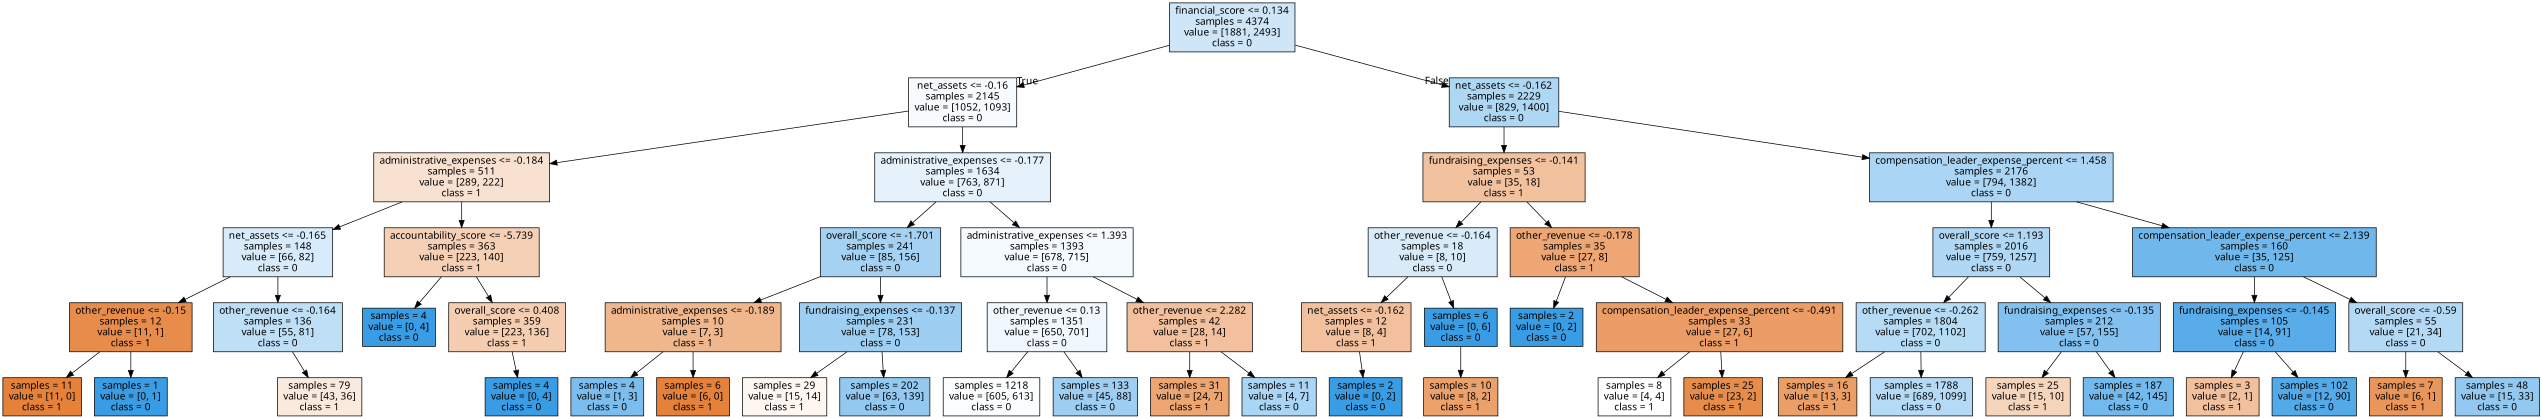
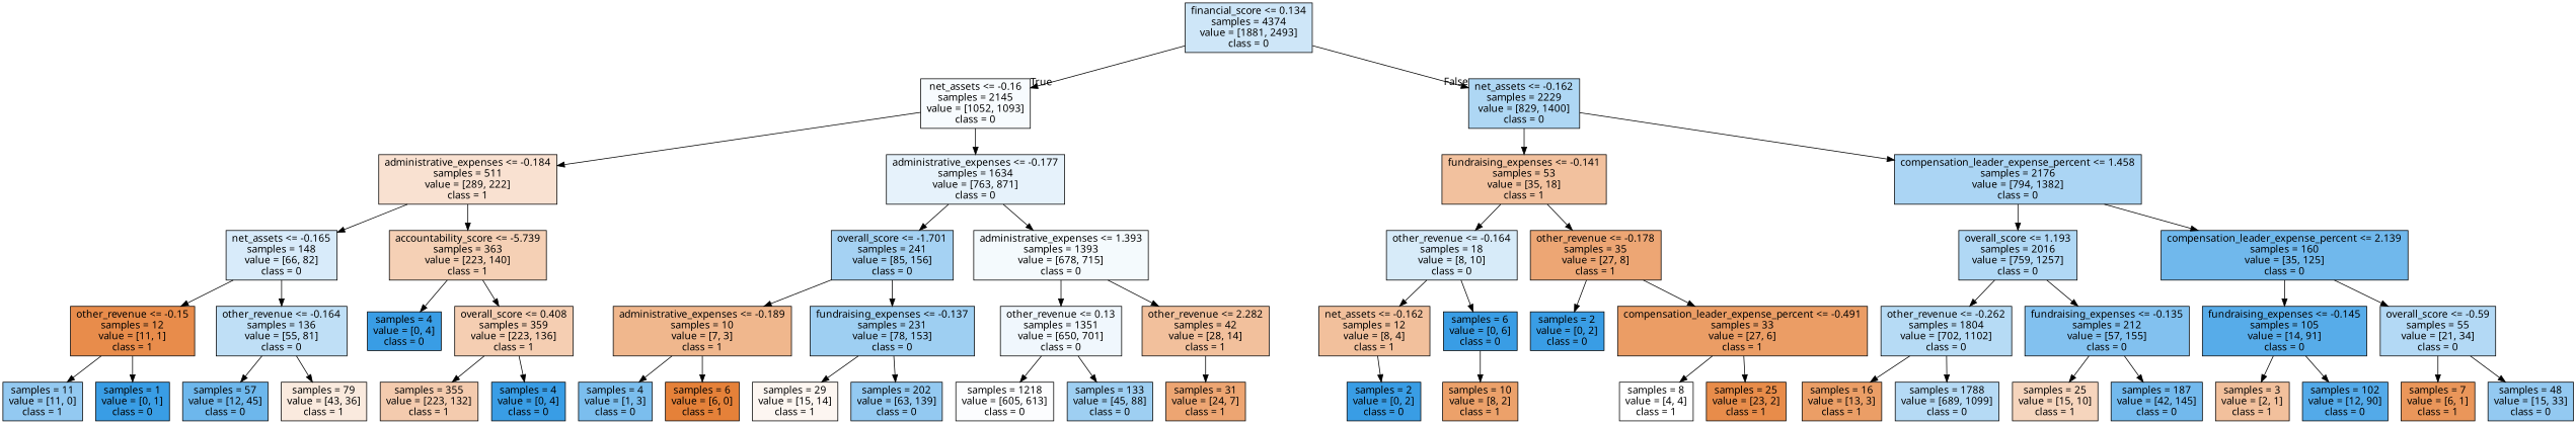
  digraph {
    fontname="Noto Sans"
    node [color=black fillcolor="#399de5ff" fontname="Noto Sans" shape=box style=filled]
    edge [fontname="Noto Sans"]
    n1 [fillcolor="#399de53f" label="financial_score <= 0.134\nsamples = 4374\nvalue = [1881, 2493]\nclass = 0"]
    n2 [fillcolor="#399de50a" label="net_assets <= -0.16\nsamples = 2145\nvalue = [1052, 1093]\nclass = 0"]
    n3 [fillcolor="#399de568" label="net_assets <= -0.162\nsamples = 2229\nvalue = [829, 1400]\nclass = 0"]
    n4 [fillcolor="#e581393b" label="administrative_expenses <= -0.184\nsamples = 511\nvalue = [289, 222]\nclass = 1"]
    n5 [fillcolor="#399de520" label="administrative_expenses <= -0.177\nsamples = 1634\nvalue = [763, 871]\nclass = 0"]
    n6 [fillcolor="#e581397c" label="fundraising_expenses <= -0.141\nsamples = 53\nvalue = [35, 18]\nclass = 1"]
    n7 [fillcolor="#399de56c" label="compensation_leader_expense_percent <= 1.458\nsamples = 2176\nvalue = [794, 1382]\nclass = 0"]
    n8 [fillcolor="#399de532" label="net_assets <= -0.165\nsamples = 148\nvalue = [66, 82]\nclass = 0"]
    n9 [fillcolor="#e581395f" label="accountability_score <= -5.739\nsamples = 363\nvalue = [223, 140]\nclass = 1"]
    n10 [fillcolor="#399de574" label="overall_score <= -1.701\nsamples = 241\nvalue = [85, 156]\nclass = 0"]
    n11 [fillcolor="#399de50d" label="administrative_expenses <= 1.393\nsamples = 1393\nvalue = [678, 715]\nclass = 0"]
    n12 [fillcolor="#e58139e8" label="other_revenue <= -0.15\nsamples = 12\nvalue = [11, 1]\nclass = 1"]
    n13 [fillcolor="#399de552" label="other_revenue <= -0.164\nsamples = 136\nvalue = [55, 81]\nclass = 0"]
    n14 [label="samples = 4\nvalue = [0, 4]\nclass = 0"]
    n15 [fillcolor="#e5813963" label="overall_score <= 0.408\nsamples = 359\nvalue = [223, 136]\nclass = 1"]
-   n16 [fillcolor="#e58139ff" label="samples = 11\nvalue = [11, 0]\nclass = 1"]
+   n16 [fillcolor="#399de58b" label="samples = 11\nvalue = [11, 0]\nclass = 1"]
    n17 [label="samples = 1\nvalue = [0, 1]\nclass = 0"]
+   n18 [fillcolor="#399de5bb" label="samples = 57\nvalue = [12, 45]\nclass = 0"]
    n19 [fillcolor="#e581392a" label="samples = 79\nvalue = [43, 36]\nclass = 1"]
+   n20 [fillcolor="#e5813968" label="samples = 355\nvalue = [223, 132]\nclass = 1"]
    n21 [label="samples = 4\nvalue = [0, 4]\nclass = 0"]
    n22 [fillcolor="#e5813992" label="administrative_expenses <= -0.189\nsamples = 10\nvalue = [7, 3]\nclass = 1"]
    n23 [fillcolor="#399de57d" label="fundraising_expenses <= -0.137\nsamples = 231\nvalue = [78, 153]\nclass = 0"]
    n24 [fillcolor="#399de513" label="other_revenue <= 0.13\nsamples = 1351\nvalue = [650, 701]\nclass = 0"]
    n25 [fillcolor="#e581397f" label="other_revenue <= 2.282\nsamples = 42\nvalue = [28, 14]\nclass = 1"]
    n26 [fillcolor="#399de5aa" label="samples = 4\nvalue = [1, 3]\nclass = 0"]
    n27 [fillcolor="#e58139ff" label="samples = 6\nvalue = [6, 0]\nclass = 1"]
    n28 [fillcolor="#e5813911" label="samples = 29\nvalue = [15, 14]\nclass = 1"]
    n29 [fillcolor="#399de58b" label="samples = 202\nvalue = [63, 139]\nclass = 0"]
    n30 [fillcolor="#399de503" label="samples = 1218\nvalue = [605, 613]\nclass = 0"]
    n31 [fillcolor="#399de57d" label="samples = 133\nvalue = [45, 88]\nclass = 0"]
    n32 [fillcolor="#e58139b5" label="samples = 31\nvalue = [24, 7]\nclass = 1"]
-   n33 [fillcolor="#399de56d" label="samples = 11\nvalue = [4, 7]\nclass = 0"]
    n34 [fillcolor="#399de533" label="other_revenue <= -0.164\nsamples = 18\nvalue = [8, 10]\nclass = 0"]
    n35 [fillcolor="#e58139b3" label="other_revenue <= -0.178\nsamples = 35\nvalue = [27, 8]\nclass = 1"]
    n36 [fillcolor="#399de565" label="overall_score <= 1.193\nsamples = 2016\nvalue = [759, 1257]\nclass = 0"]
    n37 [fillcolor="#399de5b8" label="compensation_leader_expense_percent <= 2.139\nsamples = 160\nvalue = [35, 125]\nclass = 0"]
    n38 [fillcolor="#e581397f" label="net_assets <= -0.162\nsamples = 12\nvalue = [8, 4]\nclass = 1"]
    n39 [label="samples = 6\nvalue = [0, 6]\nclass = 0"]
    n40 [label="samples = 2\nvalue = [0, 2]\nclass = 0"]
    n41 [fillcolor="#e58139c6" label="compensation_leader_expense_percent <= -0.491\nsamples = 33\nvalue = [27, 6]\nclass = 1"]
    n42 [label="samples = 2\nvalue = [0, 2]\nclass = 0"]
    n43 [fillcolor="#e58139bf" label="samples = 10\nvalue = [8, 2]\nclass = 1"]
    n44 [fillcolor="#e5813900" label="samples = 8\nvalue = [4, 4]\nclass = 1"]
    n45 [fillcolor="#e58139e9" label="samples = 25\nvalue = [23, 2]\nclass = 1"]
    n46 [fillcolor="#399de55d" label="other_revenue <= -0.262\nsamples = 1804\nvalue = [702, 1102]\nclass = 0"]
    n47 [fillcolor="#399de5a1" label="fundraising_expenses <= -0.135\nsamples = 212\nvalue = [57, 155]\nclass = 0"]
    n48 [fillcolor="#399de5d8" label="fundraising_expenses <= -0.145\nsamples = 105\nvalue = [14, 91]\nclass = 0"]
    n49 [fillcolor="#399de561" label="overall_score <= -0.59\nsamples = 55\nvalue = [21, 34]\nclass = 0"]
    n50 [fillcolor="#e58139c4" label="samples = 16\nvalue = [13, 3]\nclass = 1"]
    n51 [fillcolor="#399de55f" label="samples = 1788\nvalue = [689, 1099]\nclass = 0"]
    n52 [fillcolor="#e5813955" label="samples = 25\nvalue = [15, 10]\nclass = 1"]
    n53 [fillcolor="#399de5b5" label="samples = 187\nvalue = [42, 145]\nclass = 0"]
    n54 [fillcolor="#e581397f" label="samples = 3\nvalue = [2, 1]\nclass = 1"]
    n55 [fillcolor="#399de5dd" label="samples = 102\nvalue = [12, 90]\nclass = 0"]
    n56 [fillcolor="#e58139d4" label="samples = 7\nvalue = [6, 1]\nclass = 1"]
    n57 [fillcolor="#399de58b" label="samples = 48\nvalue = [15, 33]\nclass = 0"]
    n1 -> n2 [headlabel=True labelangle=45 labeldistance=2.5]
    n1 -> n3 [headlabel=False labelangle=-45 labeldistance=2.5]
    n2 -> n4
    n2 -> n5
    n3 -> n6
    n3 -> n7
    n4 -> n8
    n4 -> n9
    n5 -> n10
    n5 -> n11
    n6 -> n34
    n6 -> n35
    n7 -> n36
    n7 -> n37
    n8 -> n12
    n8 -> n13
    n9 -> n14
    n9 -> n15
    n10 -> n22
    n10 -> n23
    n11 -> n24
    n11 -> n25
    n12 -> n16
    n12 -> n17
+   n13 -> n18
    n13 -> n19
+   n15 -> n20
    n15 -> n21
    n22 -> n26
    n22 -> n27
    n23 -> n28
    n23 -> n29
    n24 -> n30
    n24 -> n31
    n25 -> n32
-   n25 -> n33
    n34 -> n38
    n34 -> n39
    n35 -> n40
    n35 -> n41
    n36 -> n46
    n36 -> n47
    n37 -> n48
    n37 -> n49
    n38 -> n42
    n39 -> n43
    n41 -> n44
    n41 -> n45
    n46 -> n50
    n46 -> n51
    n47 -> n52
    n47 -> n53
    n48 -> n54
    n48 -> n55
    n49 -> n56
    n49 -> n57
  }
